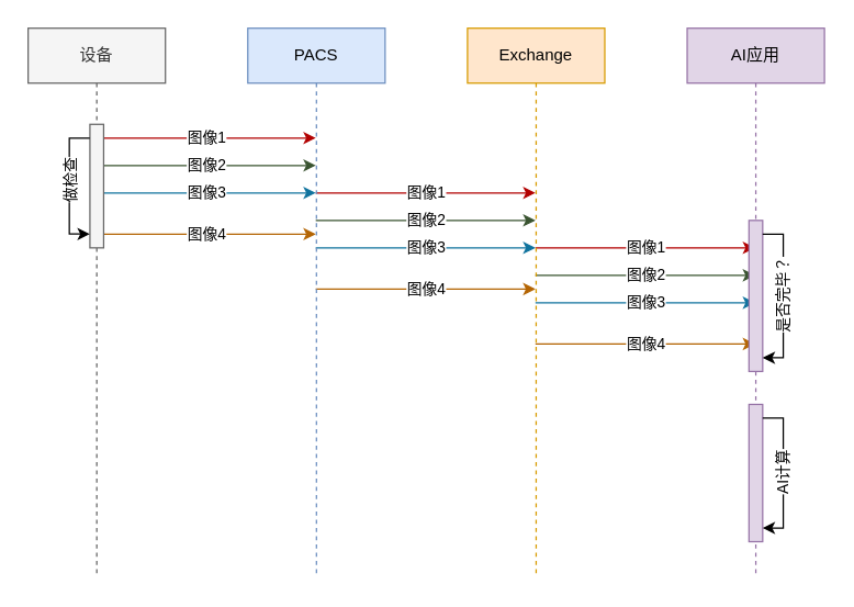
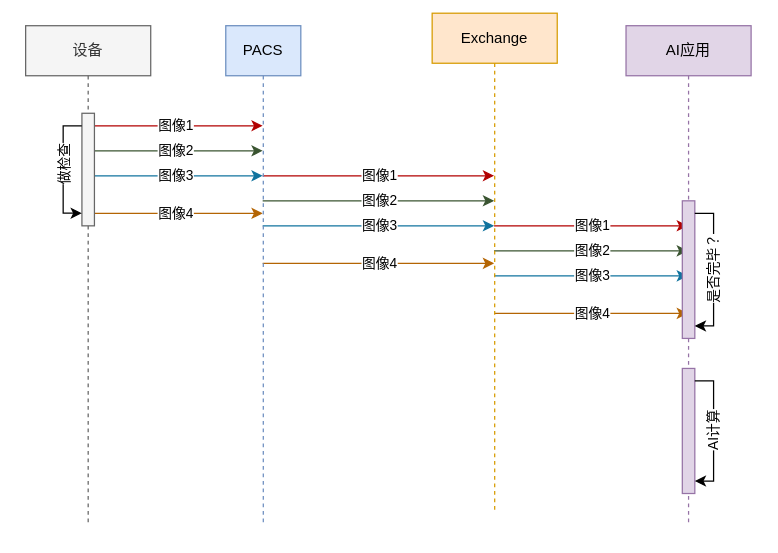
  <mxCell id="0" />
  <mxCell id="1" parent="0" />
  <mxCell id="2" value="图像1" style="edgeStyle=orthogonalEdgeStyle;rounded=0;orthogonalLoop=1;jettySize=auto;html=1;fillColor=#e51400;strokeColor=#B20000;" parent="1" source="6" target="14" edge="1"><mxGeometry relative="1" as="geometry"><Array as="points"><mxPoint x="170" y="100" /><mxPoint x="170" y="100" /></Array></mxGeometry></mxCell>
  <mxCell id="3" value="图像2" style="edgeStyle=orthogonalEdgeStyle;rounded=0;orthogonalLoop=1;jettySize=auto;html=1;fillColor=#6d8764;strokeColor=#3A5431;" parent="1" source="6" target="14" edge="1"><mxGeometry relative="1" as="geometry"><Array as="points"><mxPoint x="160" y="120" /><mxPoint x="160" y="120" /></Array></mxGeometry></mxCell>
  <mxCell id="4" value="图像3" style="edgeStyle=orthogonalEdgeStyle;rounded=0;orthogonalLoop=1;jettySize=auto;html=1;fillColor=#b1ddf0;strokeColor=#10739e;" parent="1" source="6" target="14" edge="1"><mxGeometry relative="1" as="geometry"><Array as="points"><mxPoint x="170" y="140" /><mxPoint x="170" y="140" /></Array></mxGeometry></mxCell>
  <mxCell id="5" value="图像4" style="edgeStyle=orthogonalEdgeStyle;rounded=0;orthogonalLoop=1;jettySize=auto;html=1;fillColor=#fad7ac;strokeColor=#b46504;" parent="1" source="6" target="14" edge="1"><mxGeometry relative="1" as="geometry"><Array as="points"><mxPoint x="170" y="170" /><mxPoint x="170" y="170" /></Array></mxGeometry></mxCell>
  <mxCell id="6" value="设备" style="shape=umlLifeline;perimeter=lifelinePerimeter;whiteSpace=wrap;html=1;container=1;collapsible=0;recursiveResize=0;outlineConnect=0;fillColor=#f5f5f5;strokeColor=#666666;fontColor=#333333;" parent="1" vertex="1"><mxGeometry x="20" y="20" width="100" height="400" as="geometry" /></mxCell>
  <mxCell id="7" value="" style="html=1;points=[];perimeter=orthogonalPerimeter;fillColor=#f5f5f5;fontColor=#333333;strokeColor=#666666;" vertex="1" parent="6"><mxGeometry x="45" y="70" width="10" height="90" as="geometry" /></mxCell>
  <mxCell id="8" style="edgeStyle=orthogonalEdgeStyle;rounded=0;orthogonalLoop=1;jettySize=auto;html=1;entryX=-0.009;entryY=0.888;entryDx=0;entryDy=0;entryPerimeter=0;exitX=-0.012;exitY=0.112;exitDx=0;exitDy=0;exitPerimeter=0;" edge="1" parent="6" source="7" target="7"><mxGeometry relative="1" as="geometry"><mxPoint x="25.83" y="140.81" as="targetPoint" /><mxPoint x="25" y="89.19" as="sourcePoint" /><Array as="points"><mxPoint x="30" y="80" /><mxPoint x="30" y="150" /></Array></mxGeometry></mxCell>
  <mxCell id="9" value="做检查" style="edgeLabel;html=1;align=center;verticalAlign=middle;resizable=0;points=[];horizontal=0;" vertex="1" connectable="0" parent="8"><mxGeometry x="-0.051" relative="1" as="geometry"><mxPoint as="offset" /></mxGeometry></mxCell>
  <mxCell id="10" value="图像1" style="edgeStyle=orthogonalEdgeStyle;rounded=0;orthogonalLoop=1;jettySize=auto;html=1;fillColor=#e51400;strokeColor=#B20000;" parent="1" source="14" target="19" edge="1"><mxGeometry relative="1" as="geometry"><Array as="points"><mxPoint x="320" y="140" /><mxPoint x="320" y="140" /></Array></mxGeometry></mxCell>
  <mxCell id="11" value="图像2" style="edgeStyle=orthogonalEdgeStyle;rounded=0;orthogonalLoop=1;jettySize=auto;html=1;fillColor=#6d8764;strokeColor=#3A5431;" parent="1" source="14" target="19" edge="1"><mxGeometry relative="1" as="geometry"><Array as="points"><mxPoint x="310" y="160" /><mxPoint x="310" y="160" /></Array></mxGeometry></mxCell>
  <mxCell id="12" value="图像3" style="edgeStyle=orthogonalEdgeStyle;rounded=0;orthogonalLoop=1;jettySize=auto;html=1;fillColor=#b1ddf0;strokeColor=#10739e;" parent="1" source="14" target="19" edge="1"><mxGeometry relative="1" as="geometry"><Array as="points"><mxPoint x="310" y="180" /><mxPoint x="310" y="180" /></Array></mxGeometry></mxCell>
  <mxCell id="13" value="图像4" style="edgeStyle=orthogonalEdgeStyle;rounded=0;orthogonalLoop=1;jettySize=auto;html=1;fillColor=#fad7ac;strokeColor=#b46504;" parent="1" source="14" target="19" edge="1"><mxGeometry relative="1" as="geometry"><Array as="points"><mxPoint x="310" y="210" /><mxPoint x="310" y="210" /></Array></mxGeometry></mxCell>
- <mxCell id="14" value="PACS" style="shape=umlLifeline;perimeter=lifelinePerimeter;whiteSpace=wrap;html=1;container=1;collapsible=0;recursiveResize=0;outlineConnect=0;fillColor=#dae8fc;strokeColor=#6c8ebf;" parent="1" vertex="1"><mxGeometry x="180" y="20" width="100" height="400" as="geometry" /></mxCell>
+ <mxCell id="14" value="PACS" style="shape=umlLifeline;perimeter=lifelinePerimeter;whiteSpace=wrap;html=1;container=1;collapsible=0;recursiveResize=0;outlineConnect=0;fillColor=#dae8fc;strokeColor=#6c8ebf;" parent="1" vertex="1"><mxGeometry x="180" y="20" width="60" height="400" as="geometry" /></mxCell>
  <mxCell id="15" value="图像1" style="edgeStyle=orthogonalEdgeStyle;rounded=0;orthogonalLoop=1;jettySize=auto;html=1;fillColor=#e51400;strokeColor=#B20000;" parent="1" source="19" target="20" edge="1"><mxGeometry relative="1" as="geometry"><Array as="points"><mxPoint x="490" y="180" /><mxPoint x="490" y="180" /></Array></mxGeometry></mxCell>
  <mxCell id="16" value="图像2" style="edgeStyle=orthogonalEdgeStyle;rounded=0;orthogonalLoop=1;jettySize=auto;html=1;fillColor=#6d8764;strokeColor=#3A5431;" parent="1" source="19" target="20" edge="1"><mxGeometry relative="1" as="geometry"><Array as="points"><mxPoint x="470" y="200" /><mxPoint x="470" y="200" /></Array></mxGeometry></mxCell>
  <mxCell id="17" value="图像3" style="edgeStyle=orthogonalEdgeStyle;rounded=0;orthogonalLoop=1;jettySize=auto;html=1;fillColor=#b1ddf0;strokeColor=#10739e;" parent="1" source="19" target="20" edge="1"><mxGeometry relative="1" as="geometry"><Array as="points"><mxPoint x="480" y="220" /><mxPoint x="480" y="220" /></Array></mxGeometry></mxCell>
  <mxCell id="18" value="图像4" style="edgeStyle=orthogonalEdgeStyle;rounded=0;orthogonalLoop=1;jettySize=auto;html=1;fillColor=#fad7ac;strokeColor=#b46504;" parent="1" source="19" target="20" edge="1"><mxGeometry relative="1" as="geometry"><Array as="points"><mxPoint x="470" y="250" /><mxPoint x="470" y="250" /></Array></mxGeometry></mxCell>
- <mxCell id="19" value="Exchange" style="shape=umlLifeline;perimeter=lifelinePerimeter;whiteSpace=wrap;html=1;container=1;collapsible=0;recursiveResize=0;outlineConnect=0;fillColor=#ffe6cc;strokeColor=#d79b00;" parent="1" vertex="1"><mxGeometry x="340" y="20" width="100" height="400" as="geometry" /></mxCell>
+ <mxCell id="19" value="Exchange" style="shape=umlLifeline;perimeter=lifelinePerimeter;whiteSpace=wrap;html=1;container=1;collapsible=0;recursiveResize=0;outlineConnect=0;fillColor=#ffe6cc;strokeColor=#d79b00;" parent="1" vertex="1"><mxGeometry x="345" y="10" width="100" height="400" as="geometry" /></mxCell>
  <mxCell id="20" value="AI应用" style="shape=umlLifeline;perimeter=lifelinePerimeter;whiteSpace=wrap;html=1;container=1;collapsible=0;recursiveResize=0;outlineConnect=0;fillColor=#e1d5e7;strokeColor=#9673a6;" parent="1" vertex="1"><mxGeometry x="500" y="20" width="100" height="400" as="geometry" /></mxCell>
  <mxCell id="21" value="" style="html=1;points=[];perimeter=orthogonalPerimeter;fillColor=#e1d5e7;strokeColor=#9673a6;" parent="20" vertex="1"><mxGeometry x="45" y="140" width="10" height="110" as="geometry" /></mxCell>
  <mxCell id="22" value="是否完毕？" style="edgeStyle=orthogonalEdgeStyle;rounded=0;orthogonalLoop=1;jettySize=auto;html=1;horizontal=0;verticalAlign=middle;" parent="20" source="21" target="21" edge="1"><mxGeometry relative="1" as="geometry"><Array as="points"><mxPoint x="70" y="150" /></Array></mxGeometry></mxCell>
  <mxCell id="23" value="" style="html=1;points=[];perimeter=orthogonalPerimeter;fillColor=#e1d5e7;strokeColor=#9673a6;" parent="20" vertex="1"><mxGeometry x="45" y="274" width="10" height="100" as="geometry" /></mxCell>
  <mxCell id="24" value="AI计算" style="edgeStyle=orthogonalEdgeStyle;rounded=0;orthogonalLoop=1;jettySize=auto;html=1;horizontal=0;" parent="20" source="23" target="23" edge="1"><mxGeometry relative="1" as="geometry"><Array as="points"><mxPoint x="70" y="284" /></Array></mxGeometry></mxCell>
